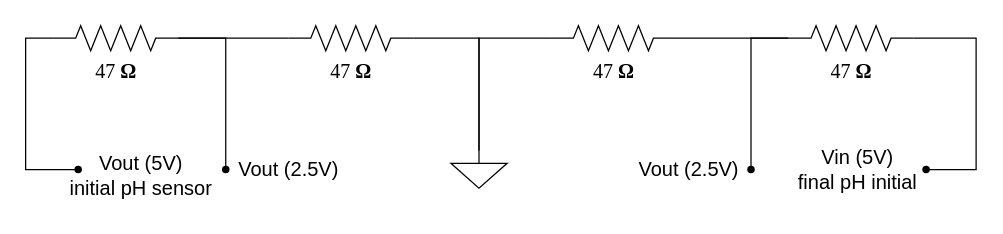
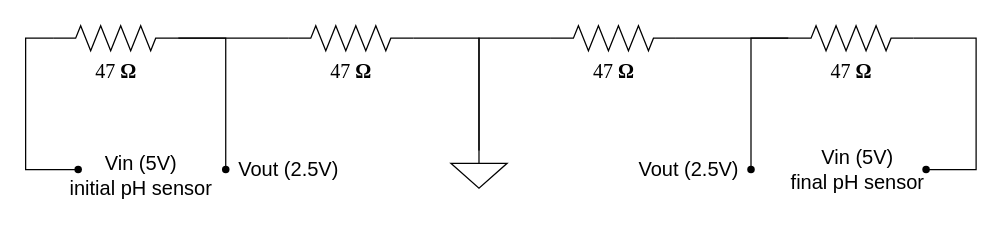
  <mxCell id="0" />
  <mxCell id="1" parent="0" />
  <mxCell id="2" style="edgeStyle=orthogonalEdgeStyle;rounded=0;orthogonalLoop=1;jettySize=auto;html=1;entryX=0;entryY=0.5;entryDx=0;entryDy=0;entryPerimeter=0;endArrow=none;endFill=0;fontSize=16;" edge="1" parent="1" source="8" target="5"><mxGeometry relative="1" as="geometry"><mxPoint x="-8" y="135" as="sourcePoint" /><Array as="points"><mxPoint x="20" y="135" /><mxPoint x="20" y="30" /></Array></mxGeometry></mxCell>
  <mxCell id="3" style="edgeStyle=orthogonalEdgeStyle;rounded=0;orthogonalLoop=1;jettySize=auto;html=1;endArrow=none;endFill=0;fontSize=16;" edge="1" parent="1" source="5" target="7"><mxGeometry relative="1" as="geometry" /></mxCell>
  <mxCell id="4" style="edgeStyle=orthogonalEdgeStyle;rounded=0;orthogonalLoop=1;jettySize=auto;html=1;endArrow=none;endFill=0;fontSize=16;" edge="1" parent="1" source="5" target="9"><mxGeometry relative="1" as="geometry"><mxPoint x="179.5" y="165" as="targetPoint" /></mxGeometry></mxCell>
  <mxCell id="5" value="47&amp;nbsp;&lt;b style=&quot;font-size: 16px;&quot;&gt;Ω&lt;/b&gt;" style="verticalLabelPosition=bottom;shadow=0;align=center;html=1;verticalAlign=top;strokeWidth=1;shape=mxgraph.electrical.resistors.resistor_2;rounded=1;comic=0;labelBackgroundColor=none;fontFamily=Verdana;fontSize=16;" vertex="1" parent="1"><mxGeometry x="42" y="20" width="100" height="20" as="geometry" /></mxCell>
  <mxCell id="6" style="edgeStyle=orthogonalEdgeStyle;rounded=0;orthogonalLoop=1;jettySize=auto;html=1;exitX=1;exitY=0.5;exitDx=0;exitDy=0;exitPerimeter=0;endArrow=none;endFill=0;entryX=0.5;entryY=0;entryDx=0;entryDy=0;entryPerimeter=0;fontSize=16;" edge="1" parent="1" source="7" target="10"><mxGeometry relative="1" as="geometry"><mxPoint x="410" y="95" as="targetPoint" /></mxGeometry></mxCell>
  <mxCell id="7" value="47&amp;nbsp;&lt;b style=&quot;font-size: 16px;&quot;&gt;Ω&lt;/b&gt;" style="verticalLabelPosition=bottom;shadow=0;align=center;html=1;verticalAlign=top;strokeWidth=1;shape=mxgraph.electrical.resistors.resistor_2;rounded=1;comic=0;labelBackgroundColor=none;fontFamily=Verdana;fontSize=16;" vertex="1" parent="1"><mxGeometry x="230" y="20" width="100" height="20" as="geometry" /></mxCell>
  <mxCell id="8" value="" style="shape=waypoint;sketch=0;fillStyle=solid;size=6;pointerEvents=1;points=[];fillColor=none;resizable=0;rotatable=0;perimeter=centerPerimeter;snapToPoint=1;verticalAlign=middle;spacingBottom=0;spacingTop=0;fontFamily=Verdana;fontSize=16;labelPosition=center;verticalLabelPosition=middle;align=left;spacingRight=0;spacingLeft=6;" vertex="1" parent="1"><mxGeometry x="42" y="115" width="40" height="40" as="geometry" /></mxCell>
  <mxCell id="9" value="" style="shape=waypoint;sketch=0;fillStyle=solid;size=6;pointerEvents=1;points=[];fillColor=none;resizable=0;rotatable=0;perimeter=centerPerimeter;snapToPoint=1;verticalAlign=top;spacingBottom=0;spacingTop=-5;fontFamily=Verdana;fontSize=16;" vertex="1" parent="1"><mxGeometry x="160" y="115" width="40" height="40" as="geometry" /></mxCell>
  <mxCell id="10" value="" style="pointerEvents=1;verticalLabelPosition=bottom;shadow=0;align=center;html=1;verticalAlign=top;shape=mxgraph.electrical.signal_sources.signal_ground;fontSize=16;" vertex="1" parent="1"><mxGeometry x="360" y="120" width="45" height="30" as="geometry" /></mxCell>
- <mxCell id="11" value="Vout (5V)&lt;br style=&quot;font-size: 16px;&quot;&gt;initial pH sensor" style="text;html=1;align=center;verticalAlign=middle;resizable=0;points=[];autosize=1;strokeColor=none;fillColor=none;fontSize=16;" vertex="1" parent="1"><mxGeometry x="42" y="115" width="140" height="50" as="geometry" /></mxCell>
+ <mxCell id="11" value="Vin (5V)&lt;br style=&quot;font-size: 16px;&quot;&gt;initial pH sensor" style="text;html=1;align=center;verticalAlign=middle;resizable=0;points=[];autosize=1;strokeColor=none;fillColor=none;fontSize=16;" vertex="1" parent="1"><mxGeometry x="42" y="115" width="140" height="50" as="geometry" /></mxCell>
  <mxCell id="12" value="Vout (2.5V)" style="text;html=1;align=center;verticalAlign=middle;resizable=0;points=[];autosize=1;strokeColor=none;fillColor=none;fontSize=16;" vertex="1" parent="1"><mxGeometry x="180" y="120" width="100" height="30" as="geometry" /></mxCell>
  <mxCell id="13" style="edgeStyle=orthogonalEdgeStyle;rounded=0;orthogonalLoop=1;jettySize=auto;html=1;endArrow=none;endFill=0;fontSize=16;" edge="1" parent="1" source="15" target="10"><mxGeometry relative="1" as="geometry" /></mxCell>
  <mxCell id="14" style="edgeStyle=orthogonalEdgeStyle;rounded=0;orthogonalLoop=1;jettySize=auto;html=1;entryX=0;entryY=0.5;entryDx=0;entryDy=0;entryPerimeter=0;endArrow=none;endFill=0;fontSize=16;" edge="1" parent="1" source="15" target="18"><mxGeometry relative="1" as="geometry" /></mxCell>
  <mxCell id="15" value="47&amp;nbsp;&lt;b style=&quot;font-size: 16px;&quot;&gt;Ω&lt;/b&gt;" style="verticalLabelPosition=bottom;shadow=0;align=center;html=1;verticalAlign=top;strokeWidth=1;shape=mxgraph.electrical.resistors.resistor_2;rounded=1;comic=0;labelBackgroundColor=none;fontFamily=Verdana;fontSize=16;" vertex="1" parent="1"><mxGeometry x="440" y="20" width="100" height="20" as="geometry" /></mxCell>
  <mxCell id="16" style="edgeStyle=orthogonalEdgeStyle;rounded=0;orthogonalLoop=1;jettySize=auto;html=1;exitX=0;exitY=0.5;exitDx=0;exitDy=0;exitPerimeter=0;endArrow=none;endFill=0;entryX=0.536;entryY=-0.075;entryDx=0;entryDy=0;entryPerimeter=0;fontSize=16;" edge="1" parent="1" source="18" target="20"><mxGeometry relative="1" as="geometry"><Array as="points"><mxPoint x="600" y="30" /></Array></mxGeometry></mxCell>
  <mxCell id="17" style="edgeStyle=orthogonalEdgeStyle;rounded=0;orthogonalLoop=1;jettySize=auto;html=1;exitX=1;exitY=0.5;exitDx=0;exitDy=0;exitPerimeter=0;endArrow=none;endFill=0;entryX=0.65;entryY=0.446;entryDx=0;entryDy=0;entryPerimeter=0;fontSize=16;" edge="1" parent="1" source="18" target="21"><mxGeometry relative="1" as="geometry"><Array as="points"><mxPoint x="780" y="30" /><mxPoint x="780" y="135" /></Array></mxGeometry></mxCell>
  <mxCell id="18" value="47&amp;nbsp;&lt;b style=&quot;font-size: 16px;&quot;&gt;Ω&lt;/b&gt;" style="verticalLabelPosition=bottom;shadow=0;align=center;html=1;verticalAlign=top;strokeWidth=1;shape=mxgraph.electrical.resistors.resistor_2;rounded=1;comic=0;labelBackgroundColor=none;fontFamily=Verdana;fontSize=16;" vertex="1" parent="1"><mxGeometry x="630" y="20" width="100" height="20" as="geometry" /></mxCell>
  <mxCell id="19" value="Vout (2.5V)" style="text;html=1;align=center;verticalAlign=middle;resizable=0;points=[];autosize=1;strokeColor=none;fillColor=none;fontSize=16;" vertex="1" parent="1"><mxGeometry x="500" y="120" width="100" height="30" as="geometry" /></mxCell>
  <mxCell id="20" value="" style="shape=waypoint;sketch=0;fillStyle=solid;size=6;pointerEvents=1;points=[];fillColor=none;resizable=0;rotatable=0;perimeter=centerPerimeter;snapToPoint=1;verticalAlign=top;spacingBottom=0;spacingTop=-5;fontFamily=Verdana;fontSize=16;" vertex="1" parent="1"><mxGeometry x="580" y="115" width="40" height="40" as="geometry" /></mxCell>
  <mxCell id="21" value="" style="shape=waypoint;sketch=0;fillStyle=solid;size=6;pointerEvents=1;points=[];fillColor=none;resizable=0;rotatable=0;perimeter=centerPerimeter;snapToPoint=1;verticalAlign=top;spacingBottom=0;spacingTop=-5;fontFamily=Verdana;fontSize=16;" vertex="1" parent="1"><mxGeometry x="720" y="115" width="40" height="40" as="geometry" /></mxCell>
- <mxCell id="22" value="Vin (5V)&lt;br style=&quot;font-size: 16px;&quot;&gt;final pH initial" style="text;html=1;align=center;verticalAlign=middle;resizable=0;points=[];autosize=1;strokeColor=none;fillColor=none;fontSize=16;" vertex="1" parent="1"><mxGeometry x="620" y="110" width="130" height="50" as="geometry" /></mxCell>
+ <mxCell id="22" value="Vin (5V)&lt;br style=&quot;font-size: 16px;&quot;&gt;final pH sensor" style="text;html=1;align=center;verticalAlign=middle;resizable=0;points=[];autosize=1;strokeColor=none;fillColor=none;fontSize=16;" vertex="1" parent="1"><mxGeometry x="620" y="110" width="130" height="50" as="geometry" /></mxCell>
